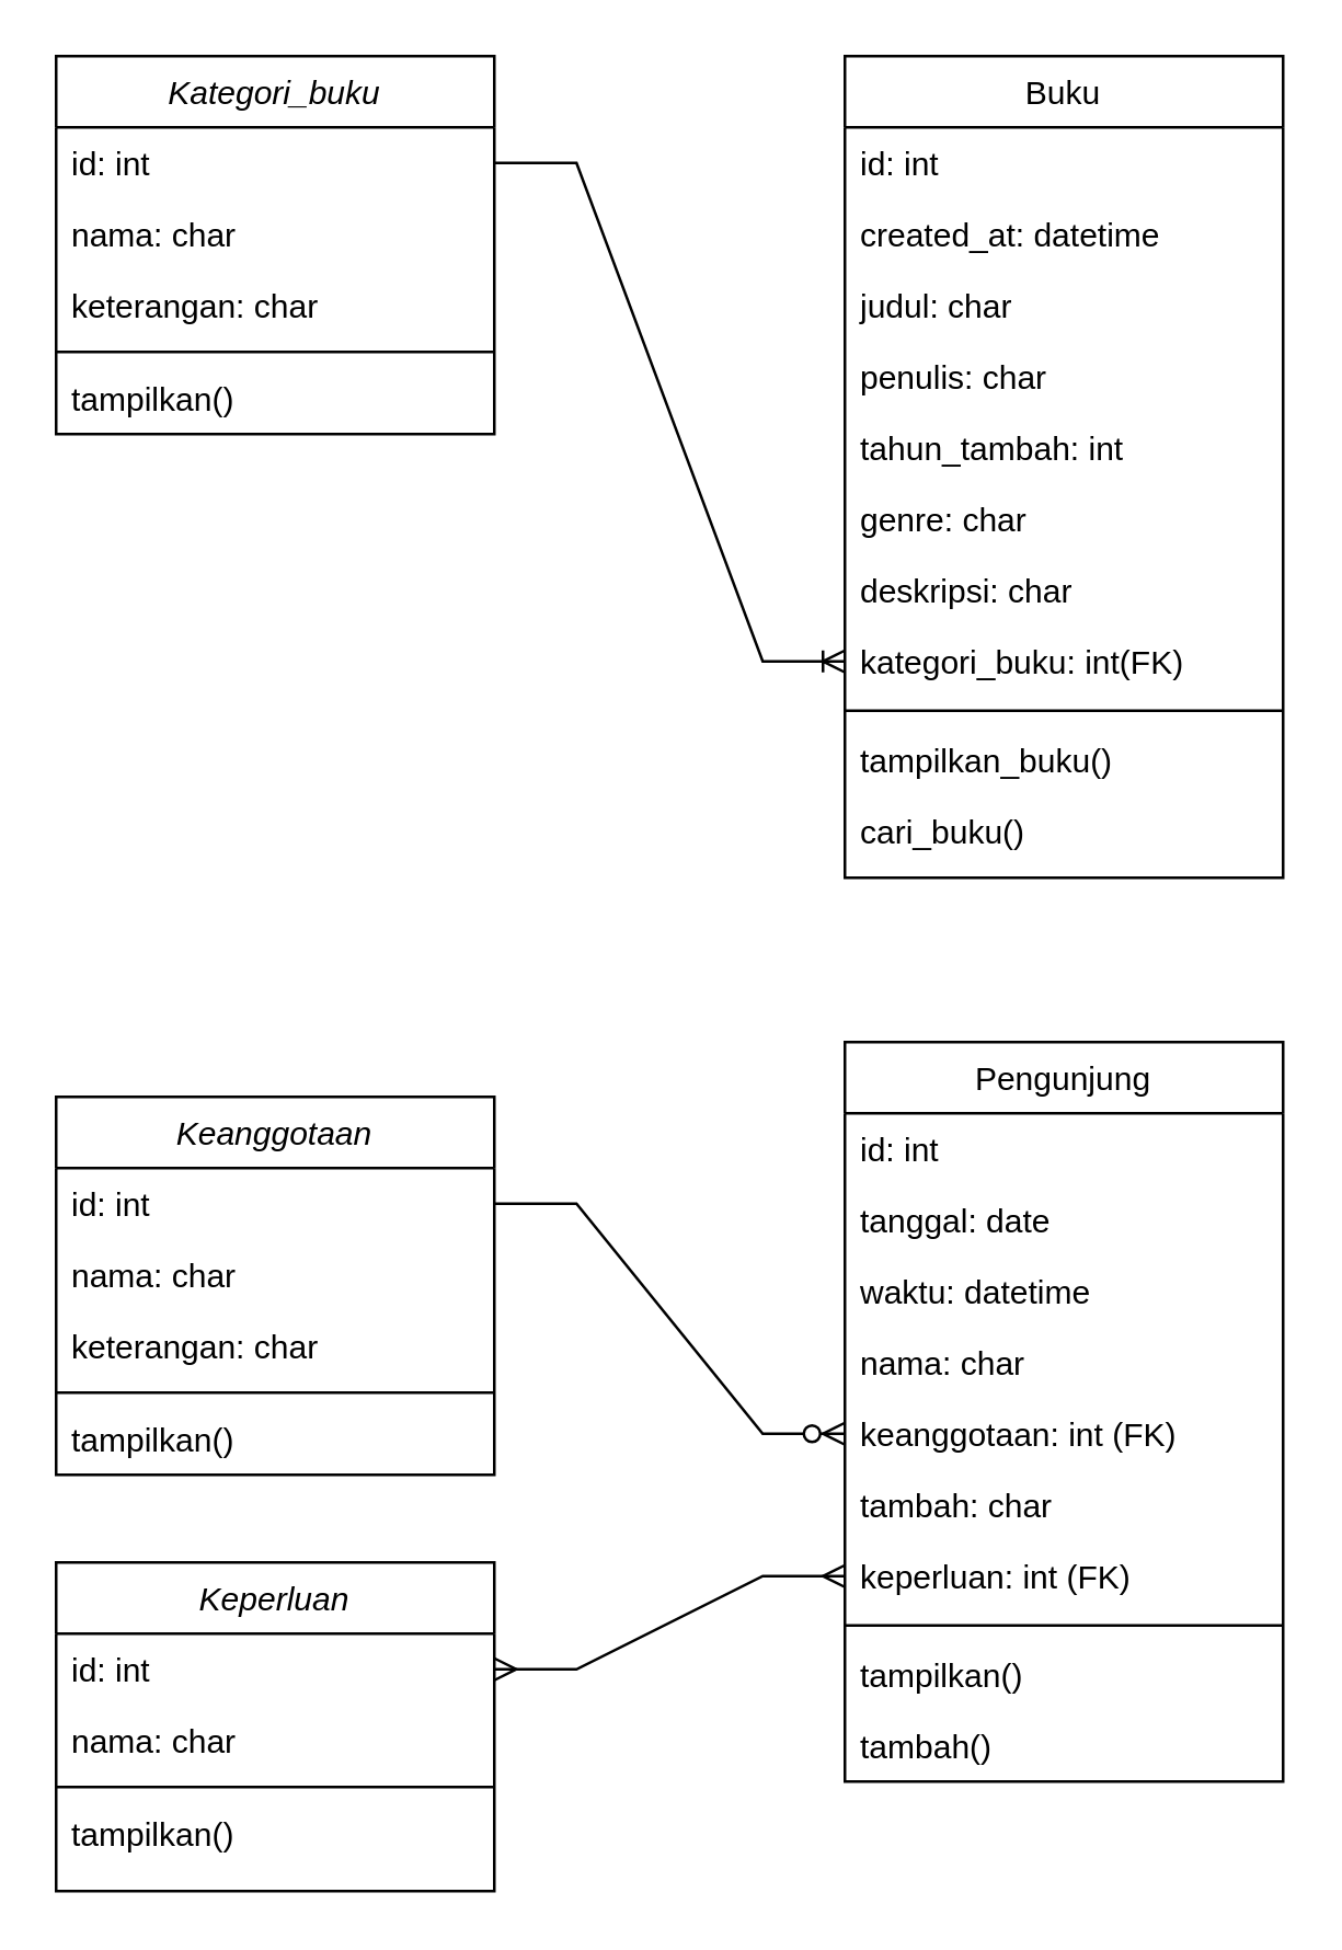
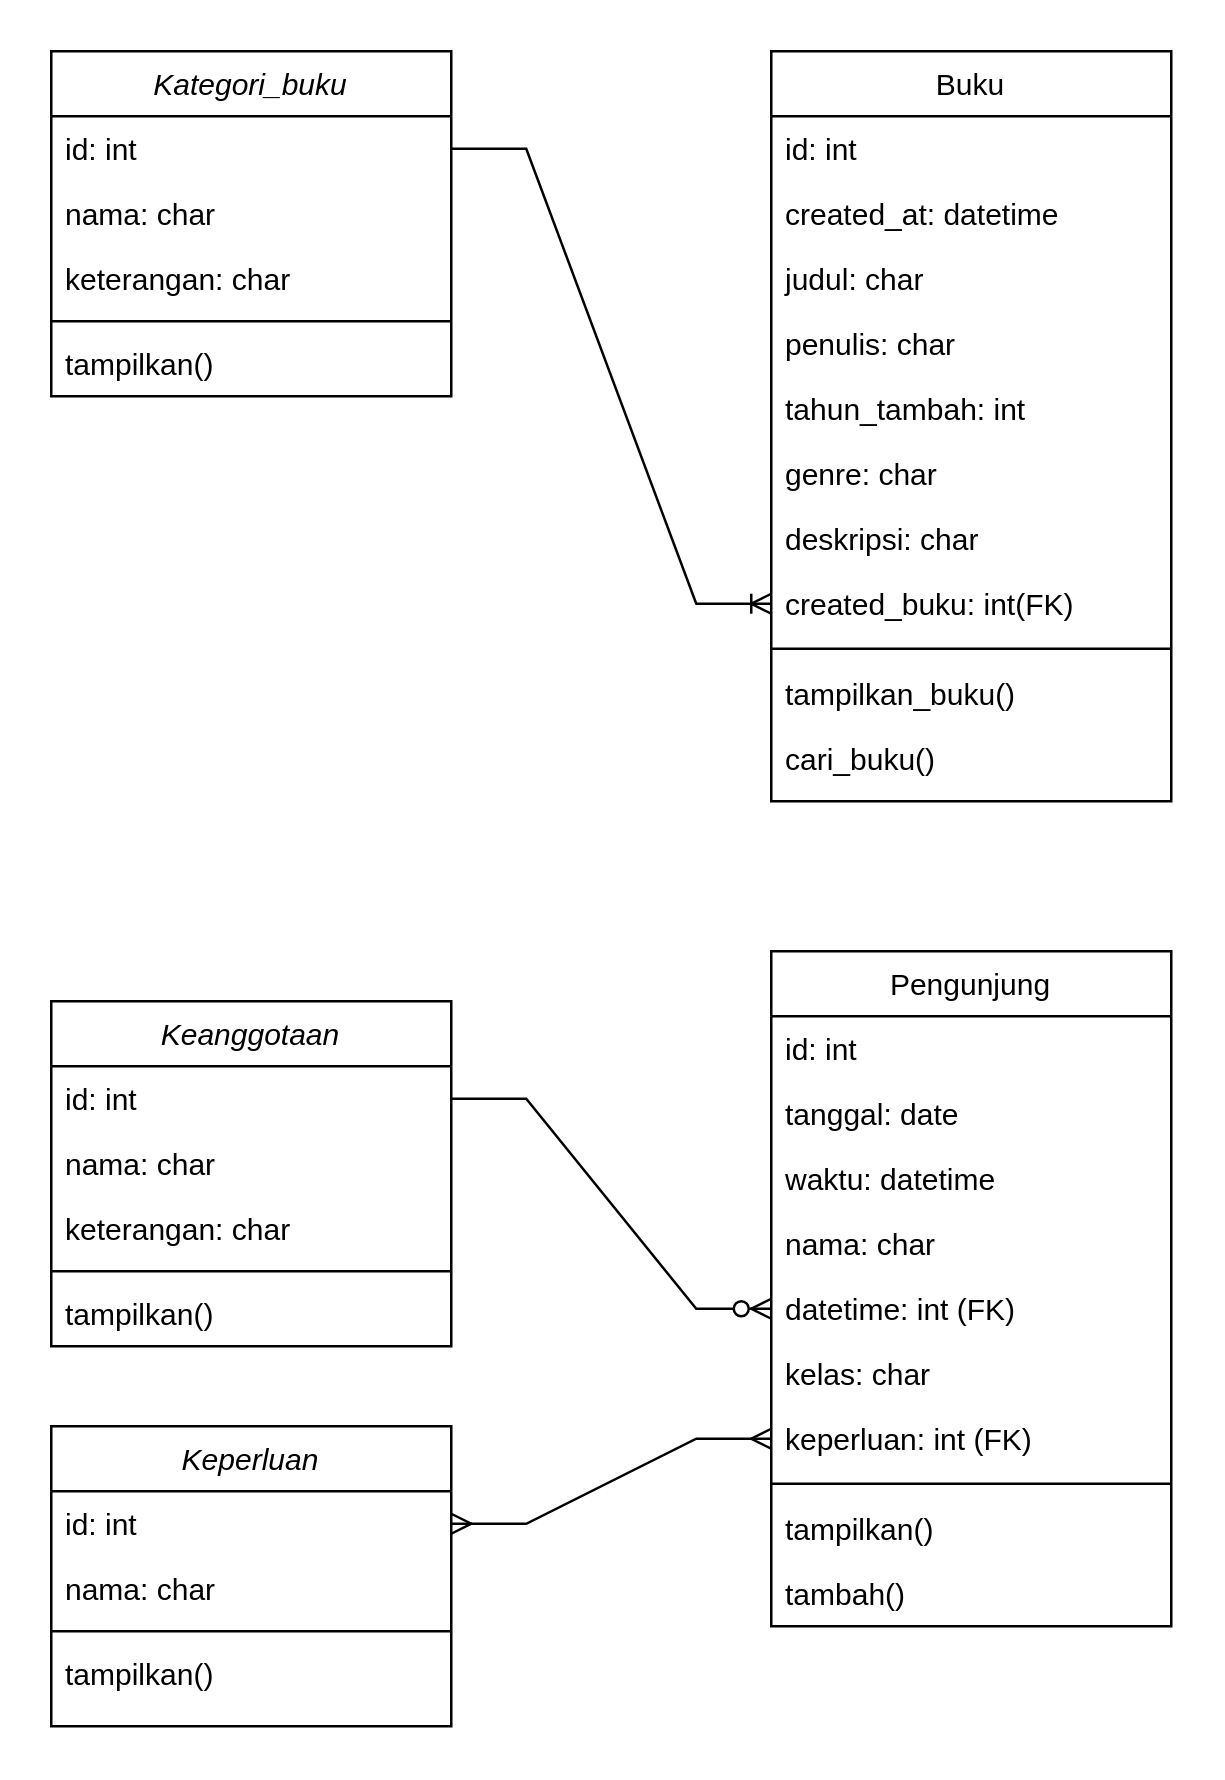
  <mxCell id="0" />
  <mxCell id="1" parent="0" />
  <mxCell id="2" value="Kategori_buku" style="swimlane;fontStyle=2;align=center;verticalAlign=top;childLayout=stackLayout;horizontal=1;startSize=26;horizontalStack=0;resizeParent=1;resizeLast=0;collapsible=1;marginBottom=0;rounded=0;shadow=0;strokeWidth=1;" parent="1" vertex="1"><mxGeometry x="20" y="20" width="160" height="138" as="geometry"><mxRectangle x="230" y="140" width="160" height="26" as="alternateBounds" /></mxGeometry></mxCell>
  <mxCell id="3" value="id: int" style="text;align=left;verticalAlign=top;spacingLeft=4;spacingRight=4;overflow=hidden;rotatable=0;points=[[0,0.5],[1,0.5]];portConstraint=eastwest;" parent="2" vertex="1"><mxGeometry y="26" width="160" height="26" as="geometry" /></mxCell>
  <mxCell id="4" value="nama: char" style="text;align=left;verticalAlign=top;spacingLeft=4;spacingRight=4;overflow=hidden;rotatable=0;points=[[0,0.5],[1,0.5]];portConstraint=eastwest;rounded=0;shadow=0;html=0;" parent="2" vertex="1"><mxGeometry y="52" width="160" height="26" as="geometry" /></mxCell>
  <mxCell id="5" value="keterangan: char" style="text;align=left;verticalAlign=top;spacingLeft=4;spacingRight=4;overflow=hidden;rotatable=0;points=[[0,0.5],[1,0.5]];portConstraint=eastwest;rounded=0;shadow=0;html=0;" parent="2" vertex="1"><mxGeometry y="78" width="160" height="26" as="geometry" /></mxCell>
  <mxCell id="6" value="" style="line;html=1;strokeWidth=1;align=left;verticalAlign=middle;spacingTop=-1;spacingLeft=3;spacingRight=3;rotatable=0;labelPosition=right;points=[];portConstraint=eastwest;" parent="2" vertex="1"><mxGeometry y="104" width="160" height="8" as="geometry" /></mxCell>
  <mxCell id="7" value="tampilkan()" style="text;align=left;verticalAlign=top;spacingLeft=4;spacingRight=4;overflow=hidden;rotatable=0;points=[[0,0.5],[1,0.5]];portConstraint=eastwest;" parent="2" vertex="1"><mxGeometry y="112" width="160" height="26" as="geometry" /></mxCell>
  <mxCell id="8" value="Buku" style="swimlane;fontStyle=0;align=center;verticalAlign=top;childLayout=stackLayout;horizontal=1;startSize=26;horizontalStack=0;resizeParent=1;resizeLast=0;collapsible=1;marginBottom=0;rounded=0;shadow=0;strokeWidth=1;" parent="1" vertex="1"><mxGeometry x="308" y="20" width="160" height="300" as="geometry"><mxRectangle x="550" y="140" width="160" height="26" as="alternateBounds" /></mxGeometry></mxCell>
  <mxCell id="9" value="id: int" style="text;align=left;verticalAlign=top;spacingLeft=4;spacingRight=4;overflow=hidden;rotatable=0;points=[[0,0.5],[1,0.5]];portConstraint=eastwest;" parent="8" vertex="1"><mxGeometry y="26" width="160" height="26" as="geometry" /></mxCell>
  <mxCell id="10" value="created_at: datetime" style="text;align=left;verticalAlign=top;spacingLeft=4;spacingRight=4;overflow=hidden;rotatable=0;points=[[0,0.5],[1,0.5]];portConstraint=eastwest;rounded=0;shadow=0;html=0;" parent="8" vertex="1"><mxGeometry y="52" width="160" height="26" as="geometry" /></mxCell>
  <mxCell id="11" value="judul: char" style="text;align=left;verticalAlign=top;spacingLeft=4;spacingRight=4;overflow=hidden;rotatable=0;points=[[0,0.5],[1,0.5]];portConstraint=eastwest;rounded=0;shadow=0;html=0;" parent="8" vertex="1"><mxGeometry y="78" width="160" height="26" as="geometry" /></mxCell>
  <mxCell id="12" value="penulis: char" style="text;align=left;verticalAlign=top;spacingLeft=4;spacingRight=4;overflow=hidden;rotatable=0;points=[[0,0.5],[1,0.5]];portConstraint=eastwest;rounded=0;shadow=0;html=0;" parent="8" vertex="1"><mxGeometry y="104" width="160" height="26" as="geometry" /></mxCell>
  <mxCell id="13" value="tahun_tambah: int" style="text;align=left;verticalAlign=top;spacingLeft=4;spacingRight=4;overflow=hidden;rotatable=0;points=[[0,0.5],[1,0.5]];portConstraint=eastwest;rounded=0;shadow=0;html=0;" parent="8" vertex="1"><mxGeometry y="130" width="160" height="26" as="geometry" /></mxCell>
  <mxCell id="14" value="genre: char" style="text;align=left;verticalAlign=top;spacingLeft=4;spacingRight=4;overflow=hidden;rotatable=0;points=[[0,0.5],[1,0.5]];portConstraint=eastwest;rounded=0;shadow=0;html=0;" parent="8" vertex="1"><mxGeometry y="156" width="160" height="26" as="geometry" /></mxCell>
  <mxCell id="15" value="deskripsi: char" style="text;align=left;verticalAlign=top;spacingLeft=4;spacingRight=4;overflow=hidden;rotatable=0;points=[[0,0.5],[1,0.5]];portConstraint=eastwest;rounded=0;shadow=0;html=0;" parent="8" vertex="1"><mxGeometry y="182" width="160" height="26" as="geometry" /></mxCell>
- <mxCell id="16" value="kategori_buku: int(FK)" style="text;align=left;verticalAlign=top;spacingLeft=4;spacingRight=4;overflow=hidden;rotatable=0;points=[[0,0.5],[1,0.5]];portConstraint=eastwest;rounded=0;shadow=0;html=0;" parent="8" vertex="1"><mxGeometry y="208" width="160" height="26" as="geometry" /></mxCell>
+ <mxCell id="16" value="created_buku: int(FK)" style="text;align=left;verticalAlign=top;spacingLeft=4;spacingRight=4;overflow=hidden;rotatable=0;points=[[0,0.5],[1,0.5]];portConstraint=eastwest;rounded=0;shadow=0;html=0;" parent="8" vertex="1"><mxGeometry y="208" width="160" height="26" as="geometry" /></mxCell>
  <mxCell id="17" value="" style="line;html=1;strokeWidth=1;align=left;verticalAlign=middle;spacingTop=-1;spacingLeft=3;spacingRight=3;rotatable=0;labelPosition=right;points=[];portConstraint=eastwest;" parent="8" vertex="1"><mxGeometry y="234" width="160" height="10" as="geometry" /></mxCell>
  <mxCell id="18" value="tampilkan_buku()" style="text;align=left;verticalAlign=top;spacingLeft=4;spacingRight=4;overflow=hidden;rotatable=0;points=[[0,0.5],[1,0.5]];portConstraint=eastwest;" parent="8" vertex="1"><mxGeometry y="244" width="160" height="26" as="geometry" /></mxCell>
  <mxCell id="19" value="cari_buku()" style="text;align=left;verticalAlign=top;spacingLeft=4;spacingRight=4;overflow=hidden;rotatable=0;points=[[0,0.5],[1,0.5]];portConstraint=eastwest;" parent="8" vertex="1"><mxGeometry y="270" width="160" height="26" as="geometry" /></mxCell>
  <mxCell id="20" value="" style="edgeStyle=entityRelationEdgeStyle;fontSize=12;html=1;endArrow=ERoneToMany;rounded=0;entryX=0;entryY=0.5;entryDx=0;entryDy=0;exitX=1;exitY=0.5;exitDx=0;exitDy=0;" parent="1" source="3" target="16" edge="1"><mxGeometry width="100" height="100" relative="1" as="geometry"><mxPoint x="180" y="60" as="sourcePoint" /><mxPoint x="280" y="-40" as="targetPoint" /></mxGeometry></mxCell>
  <mxCell id="21" value="Pengunjung" style="swimlane;fontStyle=0;align=center;verticalAlign=top;childLayout=stackLayout;horizontal=1;startSize=26;horizontalStack=0;resizeParent=1;resizeLast=0;collapsible=1;marginBottom=0;rounded=0;shadow=0;strokeWidth=1;" parent="1" vertex="1"><mxGeometry x="308" y="380" width="160" height="270" as="geometry"><mxRectangle x="550" y="140" width="160" height="26" as="alternateBounds" /></mxGeometry></mxCell>
  <mxCell id="22" value="id: int" style="text;align=left;verticalAlign=top;spacingLeft=4;spacingRight=4;overflow=hidden;rotatable=0;points=[[0,0.5],[1,0.5]];portConstraint=eastwest;" parent="21" vertex="1"><mxGeometry y="26" width="160" height="26" as="geometry" /></mxCell>
  <mxCell id="23" value="tanggal: date" style="text;align=left;verticalAlign=top;spacingLeft=4;spacingRight=4;overflow=hidden;rotatable=0;points=[[0,0.5],[1,0.5]];portConstraint=eastwest;rounded=0;shadow=0;html=0;" parent="21" vertex="1"><mxGeometry y="52" width="160" height="26" as="geometry" /></mxCell>
  <mxCell id="24" value="waktu: datetime" style="text;align=left;verticalAlign=top;spacingLeft=4;spacingRight=4;overflow=hidden;rotatable=0;points=[[0,0.5],[1,0.5]];portConstraint=eastwest;rounded=0;shadow=0;html=0;" parent="21" vertex="1"><mxGeometry y="78" width="160" height="26" as="geometry" /></mxCell>
  <mxCell id="25" value="nama: char" style="text;align=left;verticalAlign=top;spacingLeft=4;spacingRight=4;overflow=hidden;rotatable=0;points=[[0,0.5],[1,0.5]];portConstraint=eastwest;rounded=0;shadow=0;html=0;" vertex="1" parent="21"><mxGeometry y="104" width="160" height="26" as="geometry" /></mxCell>
- <mxCell id="26" value="keanggotaan: int (FK)" style="text;align=left;verticalAlign=top;spacingLeft=4;spacingRight=4;overflow=hidden;rotatable=0;points=[[0,0.5],[1,0.5]];portConstraint=eastwest;rounded=0;shadow=0;html=0;" parent="21" vertex="1"><mxGeometry y="130" width="160" height="26" as="geometry" /></mxCell>
- <mxCell id="27" value="tambah: char" style="text;align=left;verticalAlign=top;spacingLeft=4;spacingRight=4;overflow=hidden;rotatable=0;points=[[0,0.5],[1,0.5]];portConstraint=eastwest;rounded=0;shadow=0;html=0;" parent="21" vertex="1"><mxGeometry y="156" width="160" height="26" as="geometry" /></mxCell>
+ <mxCell id="26" value="datetime: int (FK)" style="text;align=left;verticalAlign=top;spacingLeft=4;spacingRight=4;overflow=hidden;rotatable=0;points=[[0,0.5],[1,0.5]];portConstraint=eastwest;rounded=0;shadow=0;html=0;" parent="21" vertex="1"><mxGeometry y="130" width="160" height="26" as="geometry" /></mxCell>
+ <mxCell id="27" value="kelas: char" style="text;align=left;verticalAlign=top;spacingLeft=4;spacingRight=4;overflow=hidden;rotatable=0;points=[[0,0.5],[1,0.5]];portConstraint=eastwest;rounded=0;shadow=0;html=0;" parent="21" vertex="1"><mxGeometry y="156" width="160" height="26" as="geometry" /></mxCell>
  <mxCell id="28" value="keperluan: int (FK)" style="text;align=left;verticalAlign=top;spacingLeft=4;spacingRight=4;overflow=hidden;rotatable=0;points=[[0,0.5],[1,0.5]];portConstraint=eastwest;rounded=0;shadow=0;html=0;" parent="21" vertex="1"><mxGeometry y="182" width="160" height="26" as="geometry" /></mxCell>
  <mxCell id="29" value="" style="line;html=1;strokeWidth=1;align=left;verticalAlign=middle;spacingTop=-1;spacingLeft=3;spacingRight=3;rotatable=0;labelPosition=right;points=[];portConstraint=eastwest;" parent="21" vertex="1"><mxGeometry y="208" width="160" height="10" as="geometry" /></mxCell>
  <mxCell id="30" value="tampilkan()" style="text;align=left;verticalAlign=top;spacingLeft=4;spacingRight=4;overflow=hidden;rotatable=0;points=[[0,0.5],[1,0.5]];portConstraint=eastwest;" parent="21" vertex="1"><mxGeometry y="218" width="160" height="26" as="geometry" /></mxCell>
  <mxCell id="31" value="tambah()" style="text;align=left;verticalAlign=top;spacingLeft=4;spacingRight=4;overflow=hidden;rotatable=0;points=[[0,0.5],[1,0.5]];portConstraint=eastwest;" parent="21" vertex="1"><mxGeometry y="244" width="160" height="26" as="geometry" /></mxCell>
  <mxCell id="32" value="Keanggotaan" style="swimlane;fontStyle=2;align=center;verticalAlign=top;childLayout=stackLayout;horizontal=1;startSize=26;horizontalStack=0;resizeParent=1;resizeLast=0;collapsible=1;marginBottom=0;rounded=0;shadow=0;strokeWidth=1;" parent="1" vertex="1"><mxGeometry x="20" y="400" width="160" height="138" as="geometry"><mxRectangle x="230" y="140" width="160" height="26" as="alternateBounds" /></mxGeometry></mxCell>
  <mxCell id="33" value="id: int" style="text;align=left;verticalAlign=top;spacingLeft=4;spacingRight=4;overflow=hidden;rotatable=0;points=[[0,0.5],[1,0.5]];portConstraint=eastwest;" parent="32" vertex="1"><mxGeometry y="26" width="160" height="26" as="geometry" /></mxCell>
  <mxCell id="34" value="nama: char" style="text;align=left;verticalAlign=top;spacingLeft=4;spacingRight=4;overflow=hidden;rotatable=0;points=[[0,0.5],[1,0.5]];portConstraint=eastwest;rounded=0;shadow=0;html=0;" parent="32" vertex="1"><mxGeometry y="52" width="160" height="26" as="geometry" /></mxCell>
  <mxCell id="35" value="keterangan: char" style="text;align=left;verticalAlign=top;spacingLeft=4;spacingRight=4;overflow=hidden;rotatable=0;points=[[0,0.5],[1,0.5]];portConstraint=eastwest;rounded=0;shadow=0;html=0;" parent="32" vertex="1"><mxGeometry y="78" width="160" height="26" as="geometry" /></mxCell>
  <mxCell id="36" value="" style="line;html=1;strokeWidth=1;align=left;verticalAlign=middle;spacingTop=-1;spacingLeft=3;spacingRight=3;rotatable=0;labelPosition=right;points=[];portConstraint=eastwest;" parent="32" vertex="1"><mxGeometry y="104" width="160" height="8" as="geometry" /></mxCell>
  <mxCell id="37" value="tampilkan()" style="text;align=left;verticalAlign=top;spacingLeft=4;spacingRight=4;overflow=hidden;rotatable=0;points=[[0,0.5],[1,0.5]];portConstraint=eastwest;" parent="32" vertex="1"><mxGeometry y="112" width="160" height="26" as="geometry" /></mxCell>
  <mxCell id="38" value="" style="edgeStyle=entityRelationEdgeStyle;fontSize=12;html=1;endArrow=ERzeroToMany;endFill=1;rounded=0;" parent="1" source="33" target="26" edge="1"><mxGeometry width="100" height="100" relative="1" as="geometry"><mxPoint x="180" y="420" as="sourcePoint" /><mxPoint x="280" y="320" as="targetPoint" /></mxGeometry></mxCell>
  <mxCell id="39" value="Keperluan" style="swimlane;fontStyle=2;align=center;verticalAlign=top;childLayout=stackLayout;horizontal=1;startSize=26;horizontalStack=0;resizeParent=1;resizeLast=0;collapsible=1;marginBottom=0;rounded=0;shadow=0;strokeWidth=1;" parent="1" vertex="1"><mxGeometry x="20" y="570" width="160" height="120" as="geometry"><mxRectangle x="230" y="140" width="160" height="26" as="alternateBounds" /></mxGeometry></mxCell>
  <mxCell id="40" value="id: int" style="text;align=left;verticalAlign=top;spacingLeft=4;spacingRight=4;overflow=hidden;rotatable=0;points=[[0,0.5],[1,0.5]];portConstraint=eastwest;" parent="39" vertex="1"><mxGeometry y="26" width="160" height="26" as="geometry" /></mxCell>
  <mxCell id="41" value="nama: char" style="text;align=left;verticalAlign=top;spacingLeft=4;spacingRight=4;overflow=hidden;rotatable=0;points=[[0,0.5],[1,0.5]];portConstraint=eastwest;rounded=0;shadow=0;html=0;" parent="39" vertex="1"><mxGeometry y="52" width="160" height="26" as="geometry" /></mxCell>
  <mxCell id="42" value="" style="line;html=1;strokeWidth=1;align=left;verticalAlign=middle;spacingTop=-1;spacingLeft=3;spacingRight=3;rotatable=0;labelPosition=right;points=[];portConstraint=eastwest;" parent="39" vertex="1"><mxGeometry y="78" width="160" height="8" as="geometry" /></mxCell>
  <mxCell id="43" value="tampilkan()" style="text;align=left;verticalAlign=top;spacingLeft=4;spacingRight=4;overflow=hidden;rotatable=0;points=[[0,0.5],[1,0.5]];portConstraint=eastwest;" parent="39" vertex="1"><mxGeometry y="86" width="160" height="26" as="geometry" /></mxCell>
  <mxCell id="44" value="" style="edgeStyle=entityRelationEdgeStyle;fontSize=12;html=1;endArrow=ERmany;startArrow=ERmany;rounded=0;" parent="1" source="40" target="28" edge="1"><mxGeometry width="100" height="100" relative="1" as="geometry"><mxPoint x="210" y="620" as="sourcePoint" /><mxPoint x="310" y="520" as="targetPoint" /></mxGeometry></mxCell>
